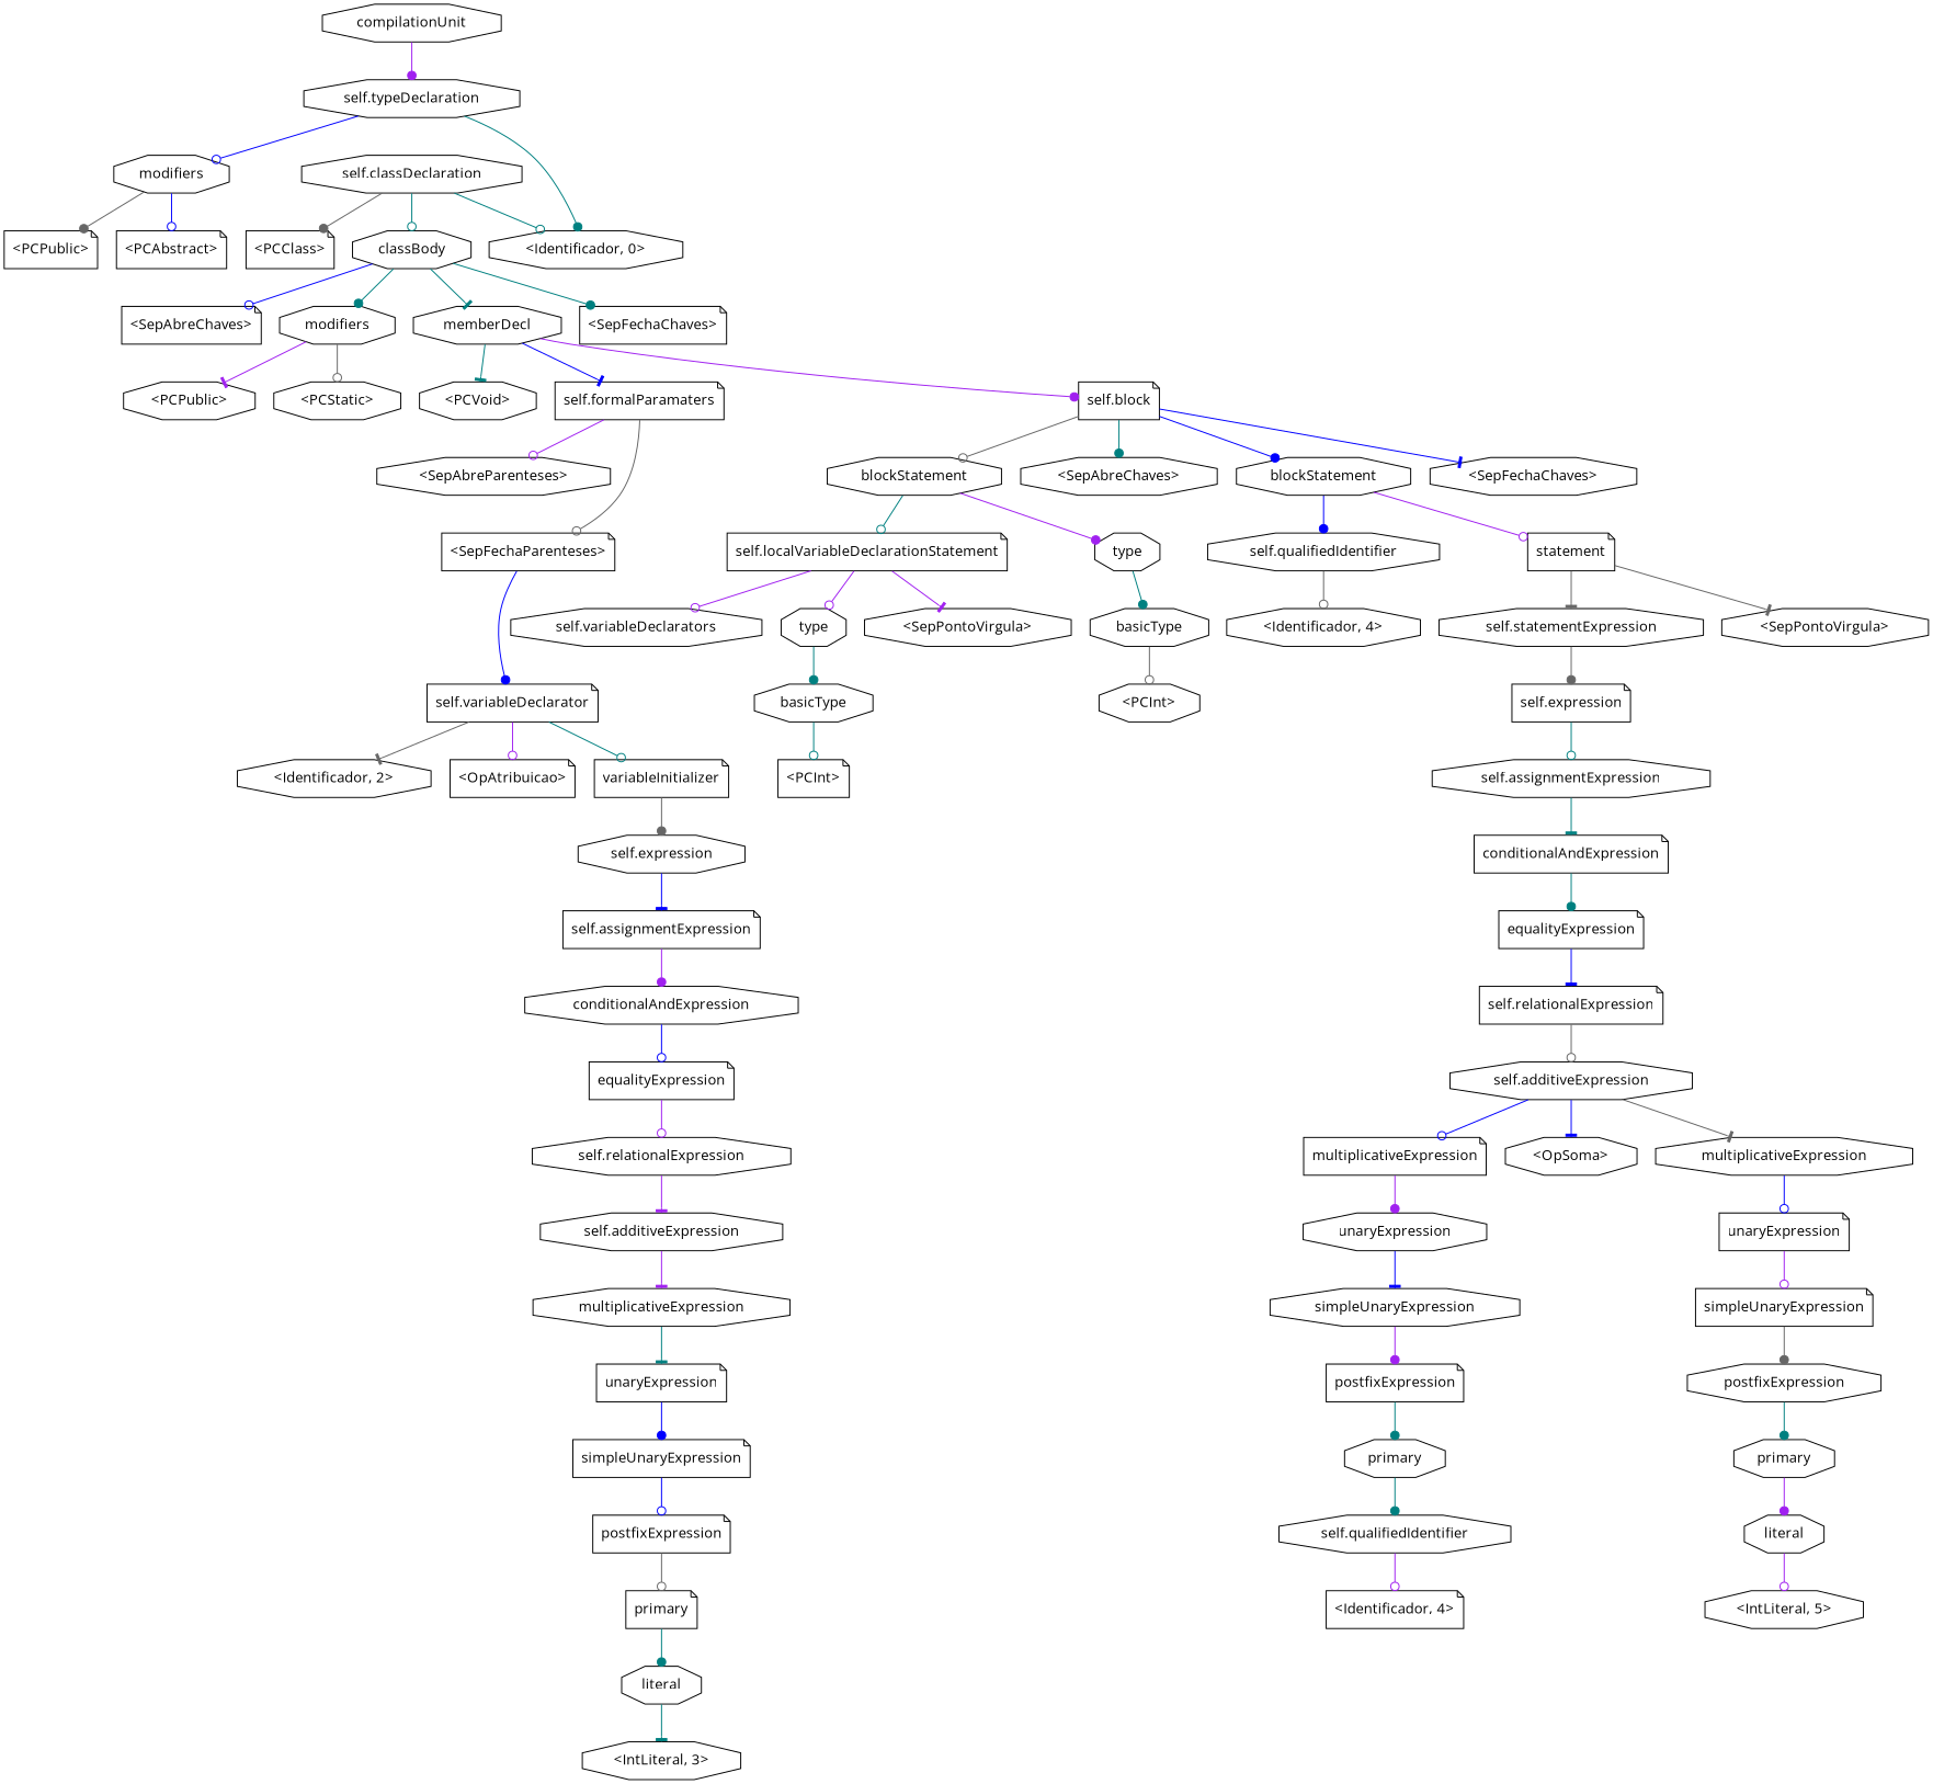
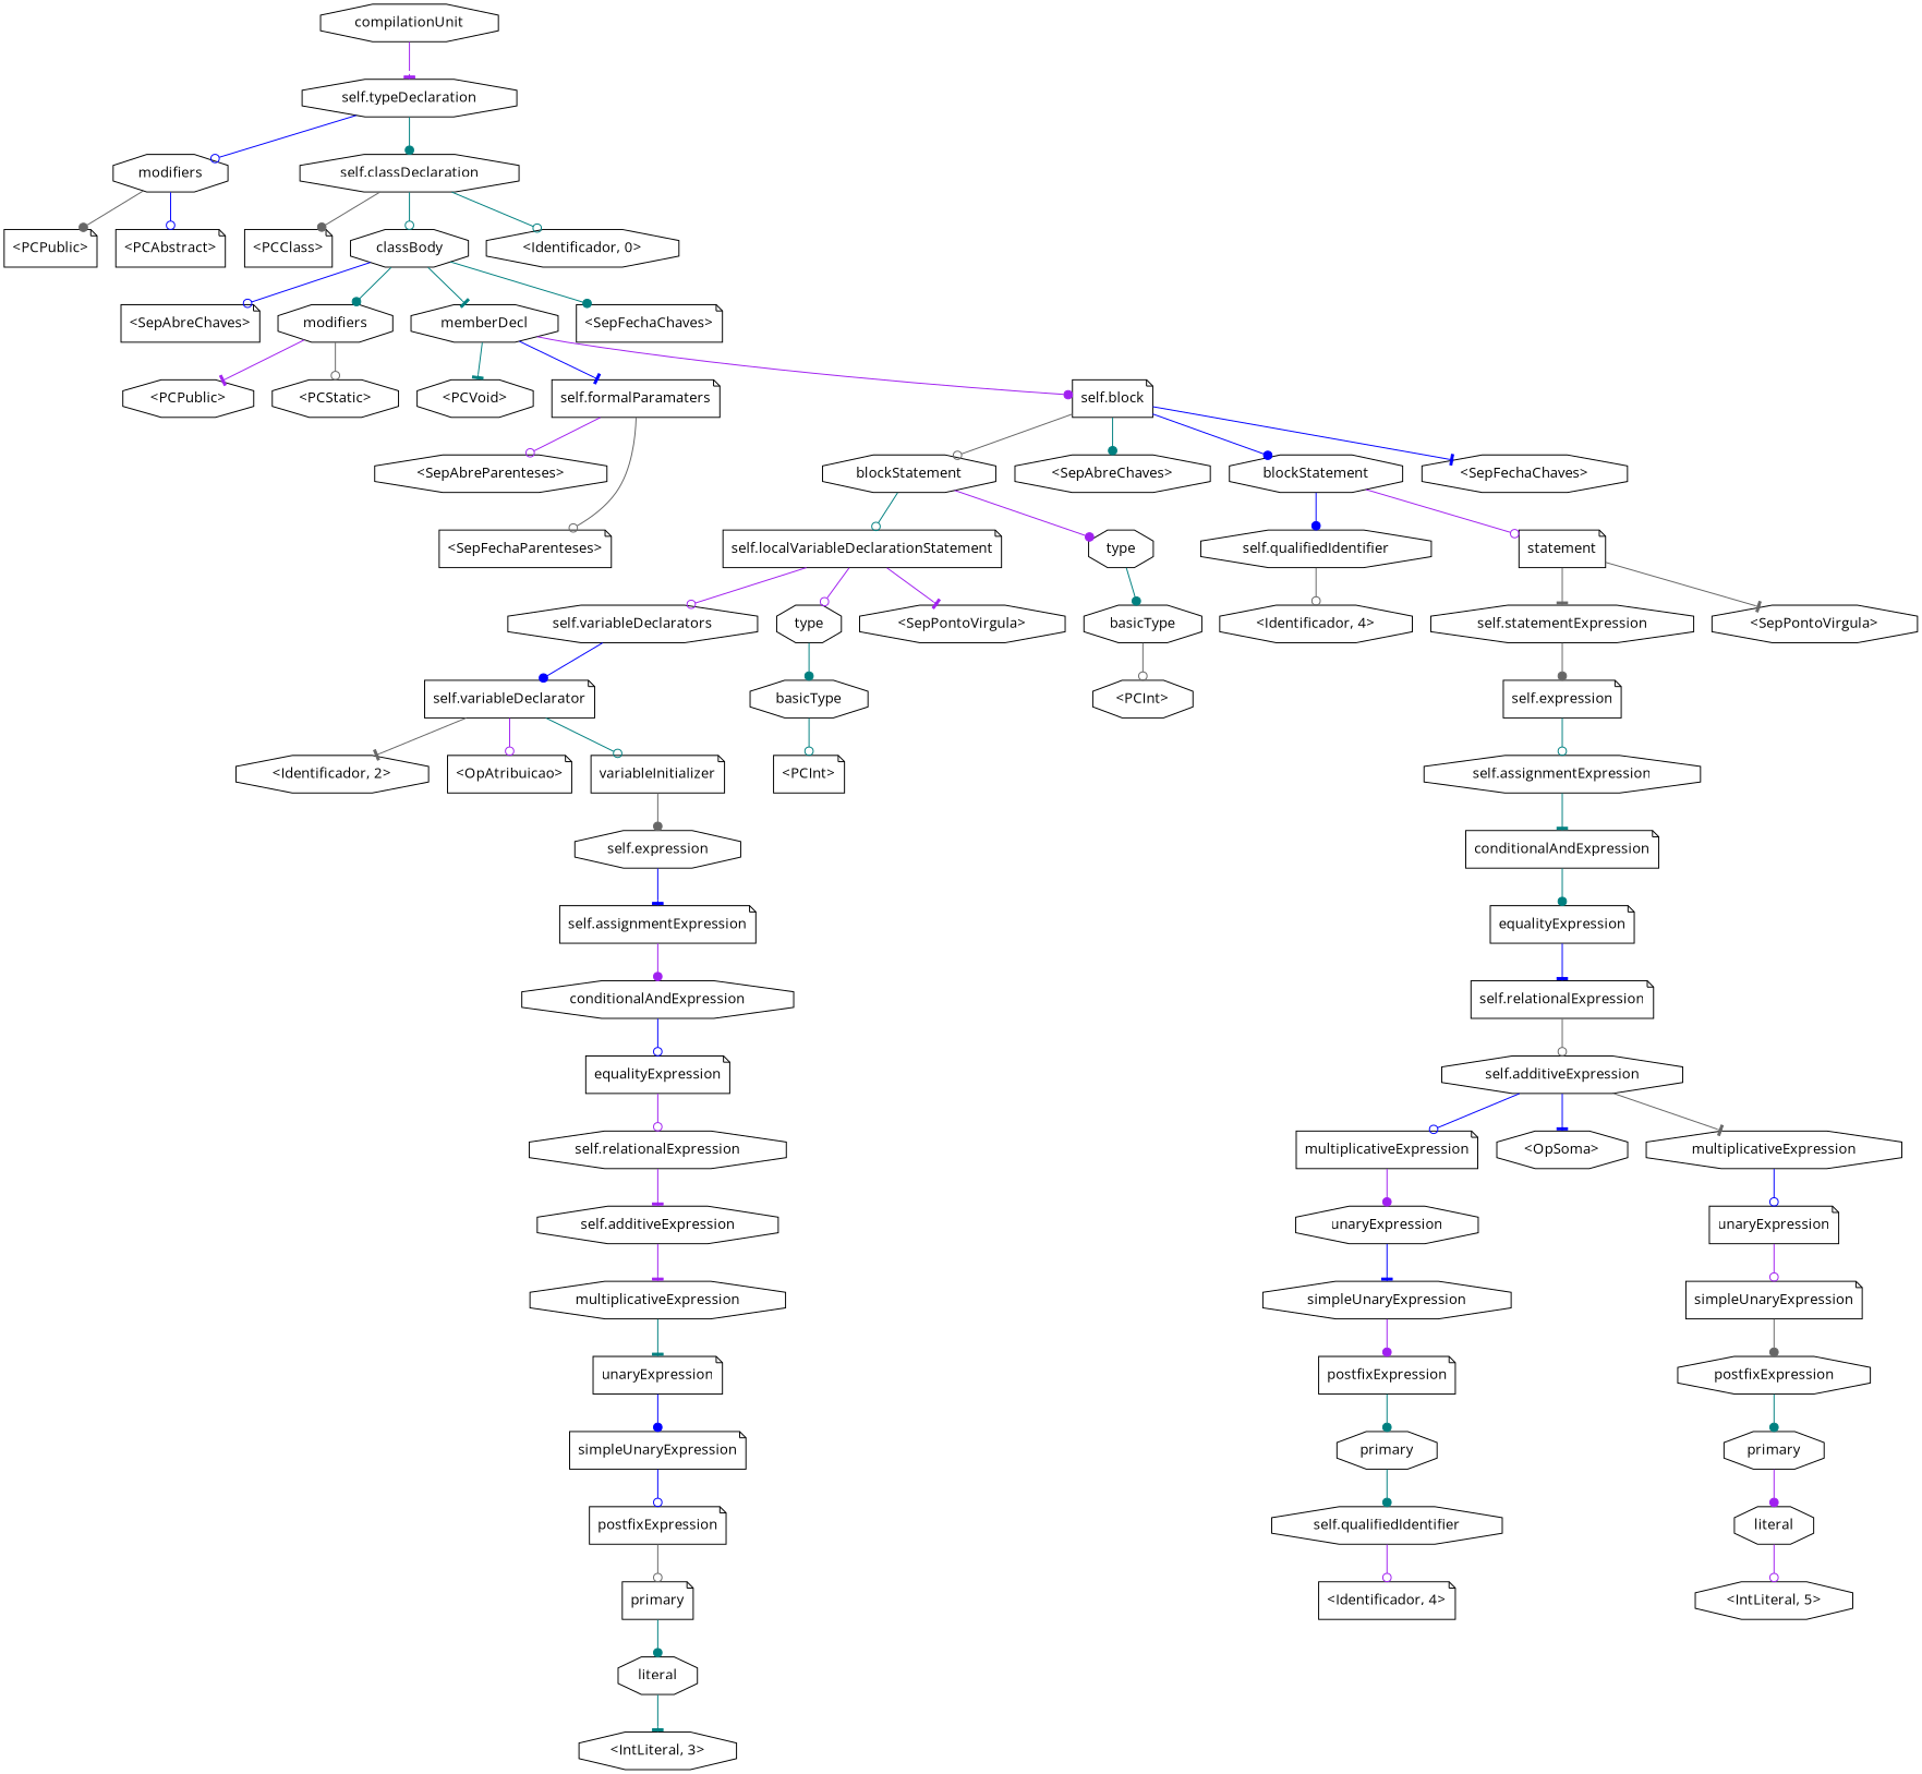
  digraph {
    fontname="Open Sans"
    node [fontname="Open Sans" shape=octagon]
    edge [arrowhead=odot color=teal fontname="Open Sans"]
    n1 [label=compilationUnit]
    n2 [label="self.typeDeclaration"]
    n3 [label=modifiers]
    n4 [label="self.classDeclaration"]
    n5 [label="<PCPublic>" shape=note]
    n6 [label="<PCAbstract>" shape=note]
    n7 [label="<PCClass>" shape=note]
    n8 [label="<Identificador, 0>"]
    n9 [label=classBody]
    n10 [label="<SepAbreChaves>" shape=note]
    n11 [label=modifiers]
    n12 [label=memberDecl]
    n13 [label="<SepFechaChaves>" shape=note]
    n14 [label="<PCPublic>"]
    n15 [label="<PCStatic>"]
    n16 [label="<PCVoid>"]
    n17 [label="self.formalParamaters" shape=note]
    n18 [label="self.block" shape=note]
    n19 [label="<SepAbreParenteses>"]
    n20 [label="<SepFechaParenteses>" shape=note]
    n21 [label="<SepAbreChaves>"]
    n22 [label=blockStatement]
    n23 [label=blockStatement]
    n24 [label="<SepFechaChaves>"]
    n25 [label=type]
    n26 [label="self.localVariableDeclarationStatement" shape=note]
    n27 [label="self.qualifiedIdentifier"]
    n28 [label=statement shape=note]
    n29 [label=basicType]
    n30 [label=type]
    n31 [label="self.variableDeclarators"]
    n32 [label="<SepPontoVirgula>"]
    n33 [label="<PCInt>"]
    n34 [label=basicType]
    n35 [label="self.variableDeclarator" shape=note]
    n36 [label="<PCInt>" shape=note]
    n37 [label="<Identificador, 2>"]
    n38 [label="<OpAtribuicao>" shape=note]
    n39 [label=variableInitializer shape=note]
    n40 [label="self.expression"]
    n41 [label="self.assignmentExpression" shape=note]
    n42 [label=conditionalAndExpression]
    n43 [label=equalityExpression shape=note]
    n44 [label="self.relationalExpression"]
    n45 [label="self.additiveExpression"]
    n46 [label=multiplicativeExpression]
    n47 [label=unaryExpression shape=note]
    n48 [label=simpleUnaryExpression shape=note]
    n49 [label=postfixExpression shape=note]
    n50 [label=primary shape=note]
    n51 [label=literal]
    n52 [label="<IntLiteral, 3>"]
    n53 [label="<Identificador, 4>"]
    n54 [label="self.statementExpression"]
    n55 [label="<SepPontoVirgula>"]
    n56 [label="self.expression" shape=note]
    n57 [label="self.assignmentExpression"]
    n58 [label=conditionalAndExpression shape=note]
    n59 [label=equalityExpression shape=note]
    n60 [label="self.relationalExpression" shape=note]
    n61 [label="self.additiveExpression"]
    n62 [label=multiplicativeExpression shape=note]
    n63 [label="<OpSoma>"]
    n64 [label=multiplicativeExpression]
    n65 [label=unaryExpression]
    n66 [label=unaryExpression shape=note]
    n67 [label=simpleUnaryExpression]
    n68 [label=postfixExpression shape=note]
    n69 [label=primary]
    n70 [label="self.qualifiedIdentifier"]
    n71 [label="<Identificador, 4>" shape=note]
    n72 [label=simpleUnaryExpression shape=note]
    n73 [label=postfixExpression]
    n74 [label=primary]
    n75 [label=literal]
    n76 [label="<IntLiteral, 5>"]
-   n1 -> n2 [arrowhead=dot color=purple]
+   n1 -> n2 [arrowhead=tee color=purple]
    n2 -> n3 [color=blue]
-   n2 -> n8 [arrowhead=dot]
+   n2 -> n4 [arrowhead=dot]
    n3 -> n5 [arrowhead=dot color=gray40]
    n3 -> n6 [color=blue]
    n4 -> n7 [arrowhead=dot color=gray40]
    n4 -> n8
    n4 -> n9
    n9 -> n10 [color=blue]
    n9 -> n11 [arrowhead=dot]
    n9 -> n12 [arrowhead=tee]
    n9 -> n13 [arrowhead=dot]
    n11 -> n14 [arrowhead=tee color=purple]
    n11 -> n15 [color=gray40]
    n12 -> n16 [arrowhead=tee]
    n12 -> n17 [arrowhead=tee color=blue]
    n12 -> n18 [arrowhead=dot color=purple]
    n17 -> n19 [color=purple]
    n17 -> n20 [color=gray40]
    n18 -> n21 [arrowhead=dot]
    n18 -> n22 [color=gray40]
    n18 -> n23 [arrowhead=dot color=blue]
    n18 -> n24 [arrowhead=tee color=blue]
    n22 -> n25 [arrowhead=dot color=purple]
    n22 -> n26
    n23 -> n27 [arrowhead=dot color=blue]
    n23 -> n28 [color=purple]
    n25 -> n29 [arrowhead=dot]
    n26 -> n30 [color=purple]
    n26 -> n31 [color=purple]
    n26 -> n32 [arrowhead=tee color=purple]
    n27 -> n53 [color=gray40]
    n28 -> n54 [arrowhead=tee color=gray40]
    n28 -> n55 [arrowhead=tee color=gray40]
    n29 -> n33 [color=gray40]
    n30 -> n34 [arrowhead=dot]
-   n20 -> n35 [arrowhead=dot color=blue]
+   n31 -> n35 [arrowhead=dot color=blue]
    n34 -> n36
    n35 -> n37 [arrowhead=tee color=gray40]
    n35 -> n38 [color=purple]
    n35 -> n39
    n39 -> n40 [arrowhead=dot color=gray40]
    n40 -> n41 [arrowhead=tee color=blue]
    n41 -> n42 [arrowhead=dot color=purple]
    n42 -> n43 [color=blue]
    n43 -> n44 [color=purple]
    n44 -> n45 [arrowhead=tee color=purple]
    n45 -> n46 [arrowhead=tee color=purple]
    n46 -> n47 [arrowhead=tee]
    n47 -> n48 [arrowhead=dot color=blue]
    n48 -> n49 [color=blue]
    n49 -> n50 [color=gray40]
    n50 -> n51 [arrowhead=dot]
    n51 -> n52 [arrowhead=tee]
    n54 -> n56 [arrowhead=dot color=gray40]
    n56 -> n57
    n57 -> n58 [arrowhead=tee]
    n58 -> n59 [arrowhead=dot]
    n59 -> n60 [arrowhead=tee color=blue]
    n60 -> n61 [color=gray40]
    n61 -> n62 [color=blue]
    n61 -> n63 [arrowhead=tee color=blue]
    n61 -> n64 [arrowhead=tee color=gray40]
    n62 -> n65 [arrowhead=dot color=purple]
    n64 -> n66 [color=blue]
    n65 -> n67 [arrowhead=tee color=blue]
    n66 -> n72 [color=purple]
    n67 -> n68 [arrowhead=dot color=purple]
    n68 -> n69 [arrowhead=dot]
    n69 -> n70 [arrowhead=dot]
    n70 -> n71 [color=purple]
    n72 -> n73 [arrowhead=dot color=gray40]
    n73 -> n74 [arrowhead=dot]
    n74 -> n75 [arrowhead=dot color=purple]
    n75 -> n76 [color=purple]
  }
